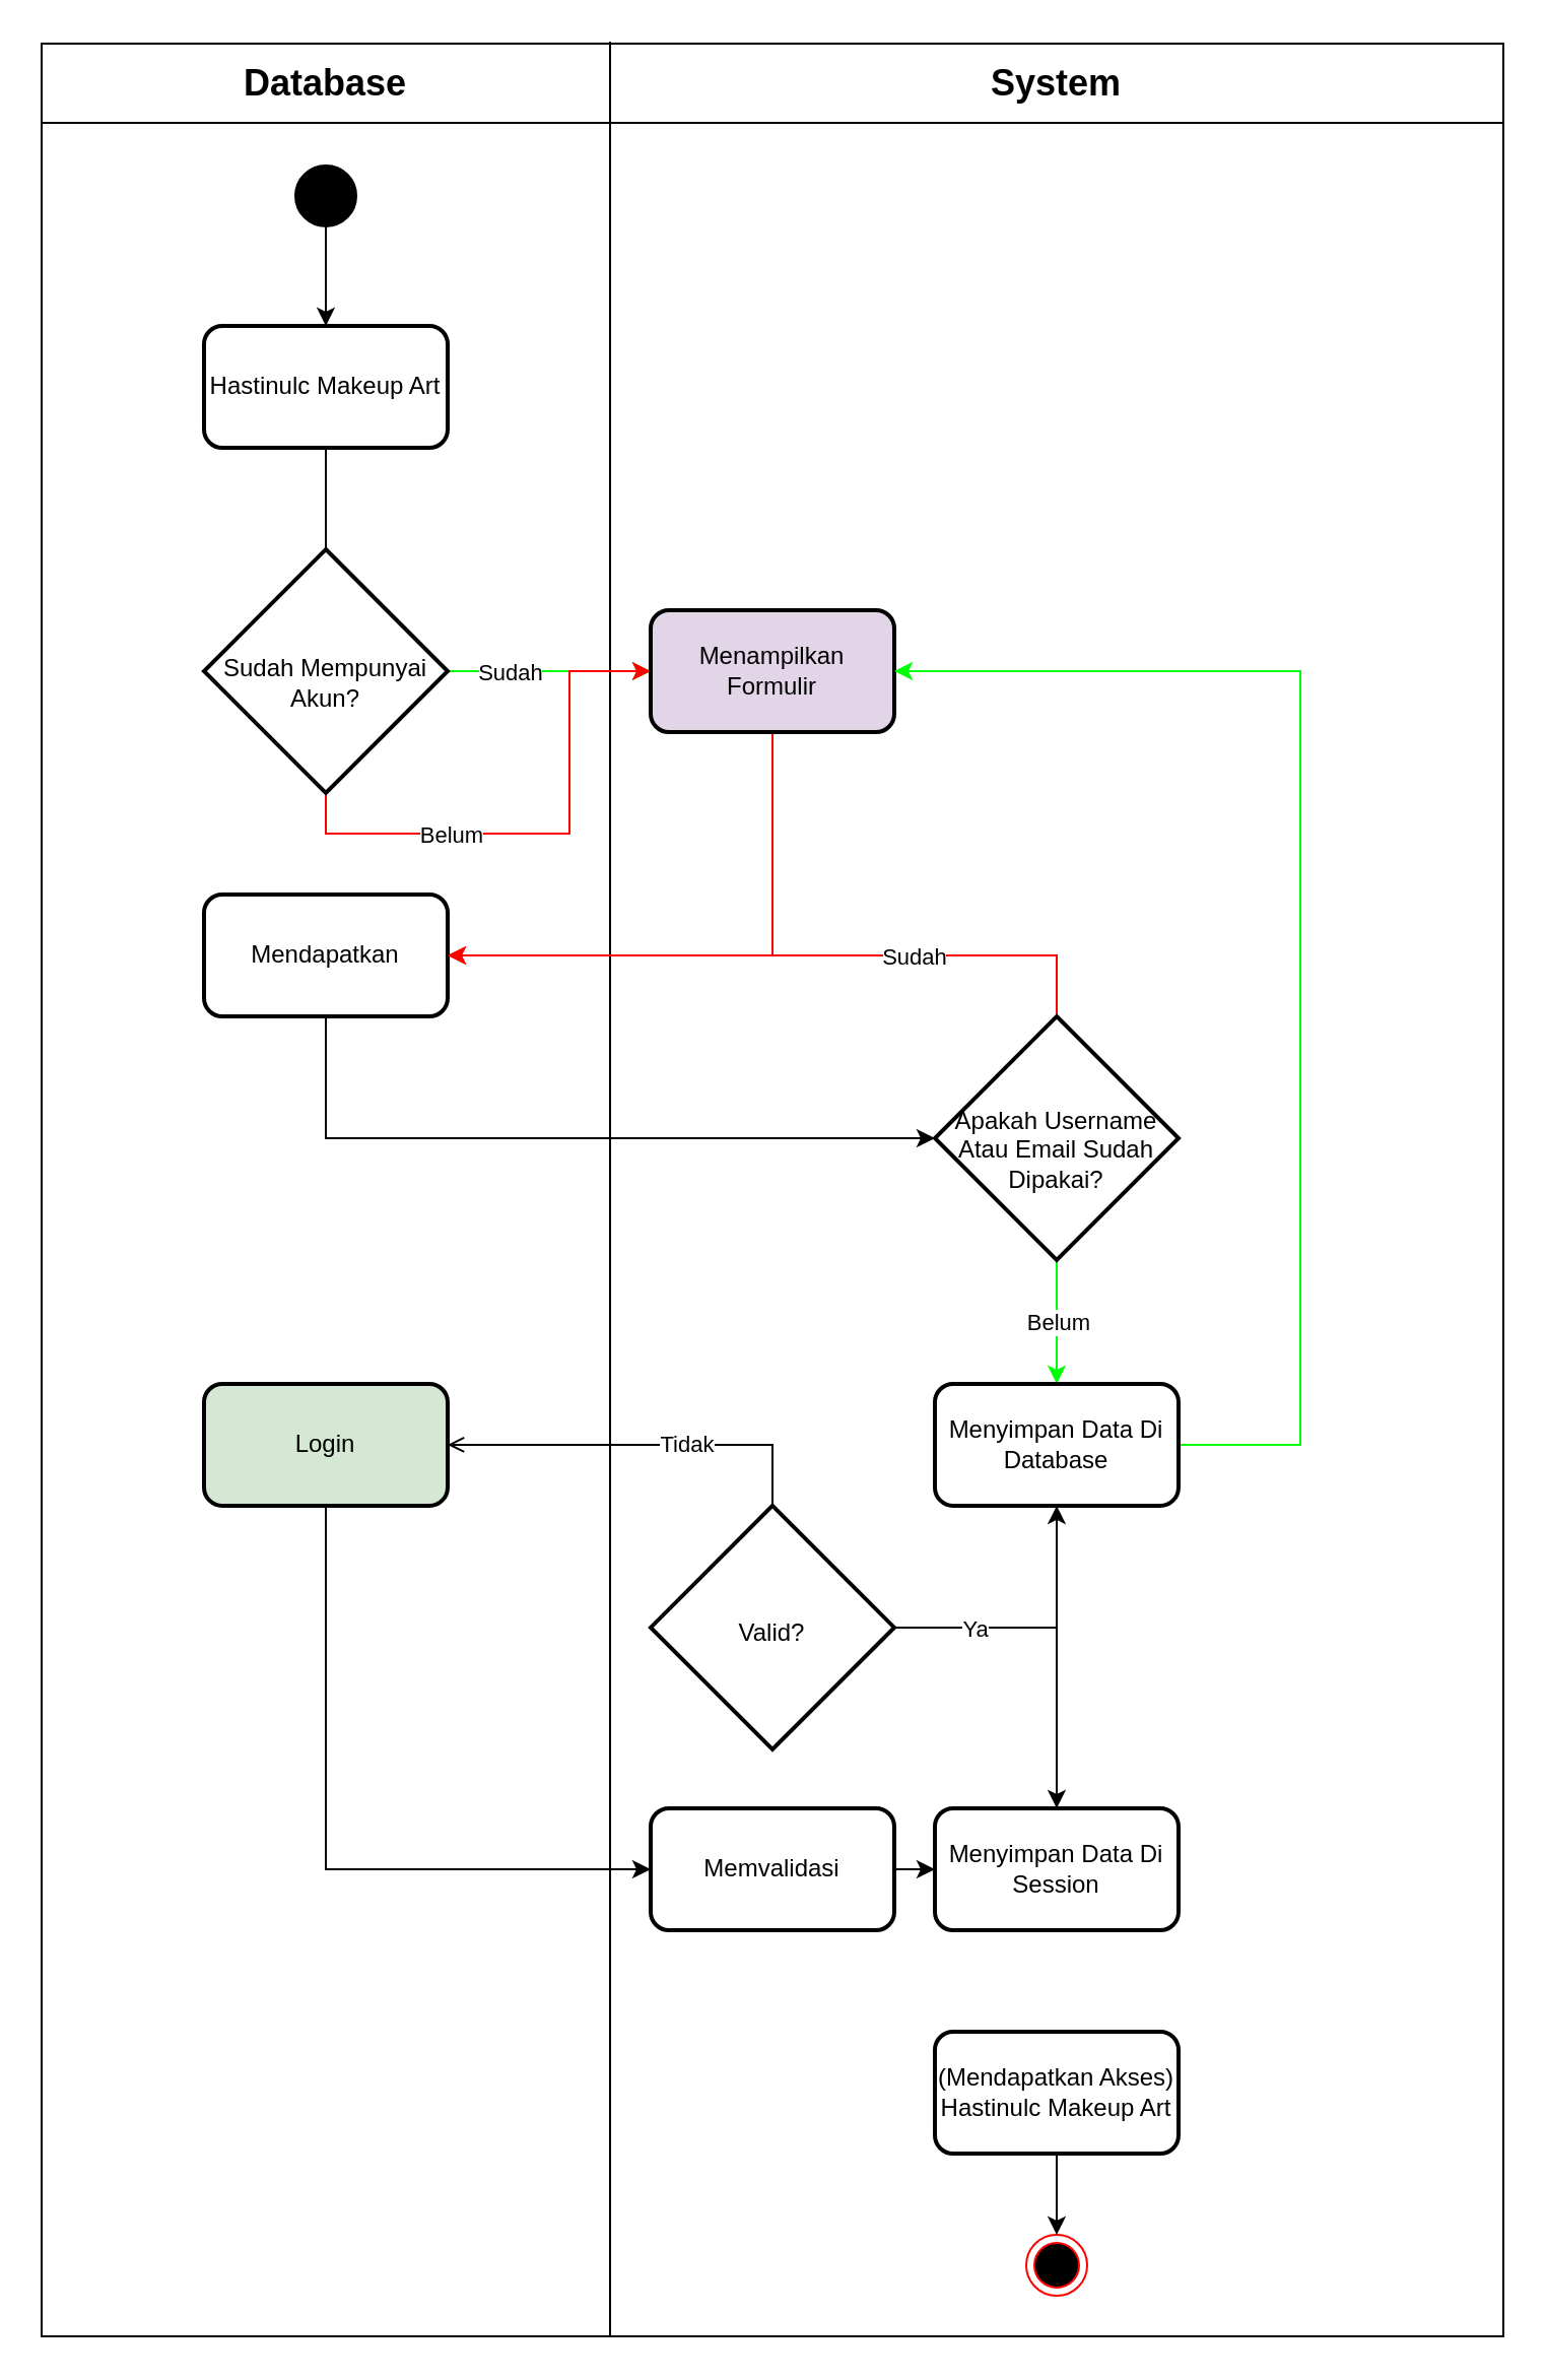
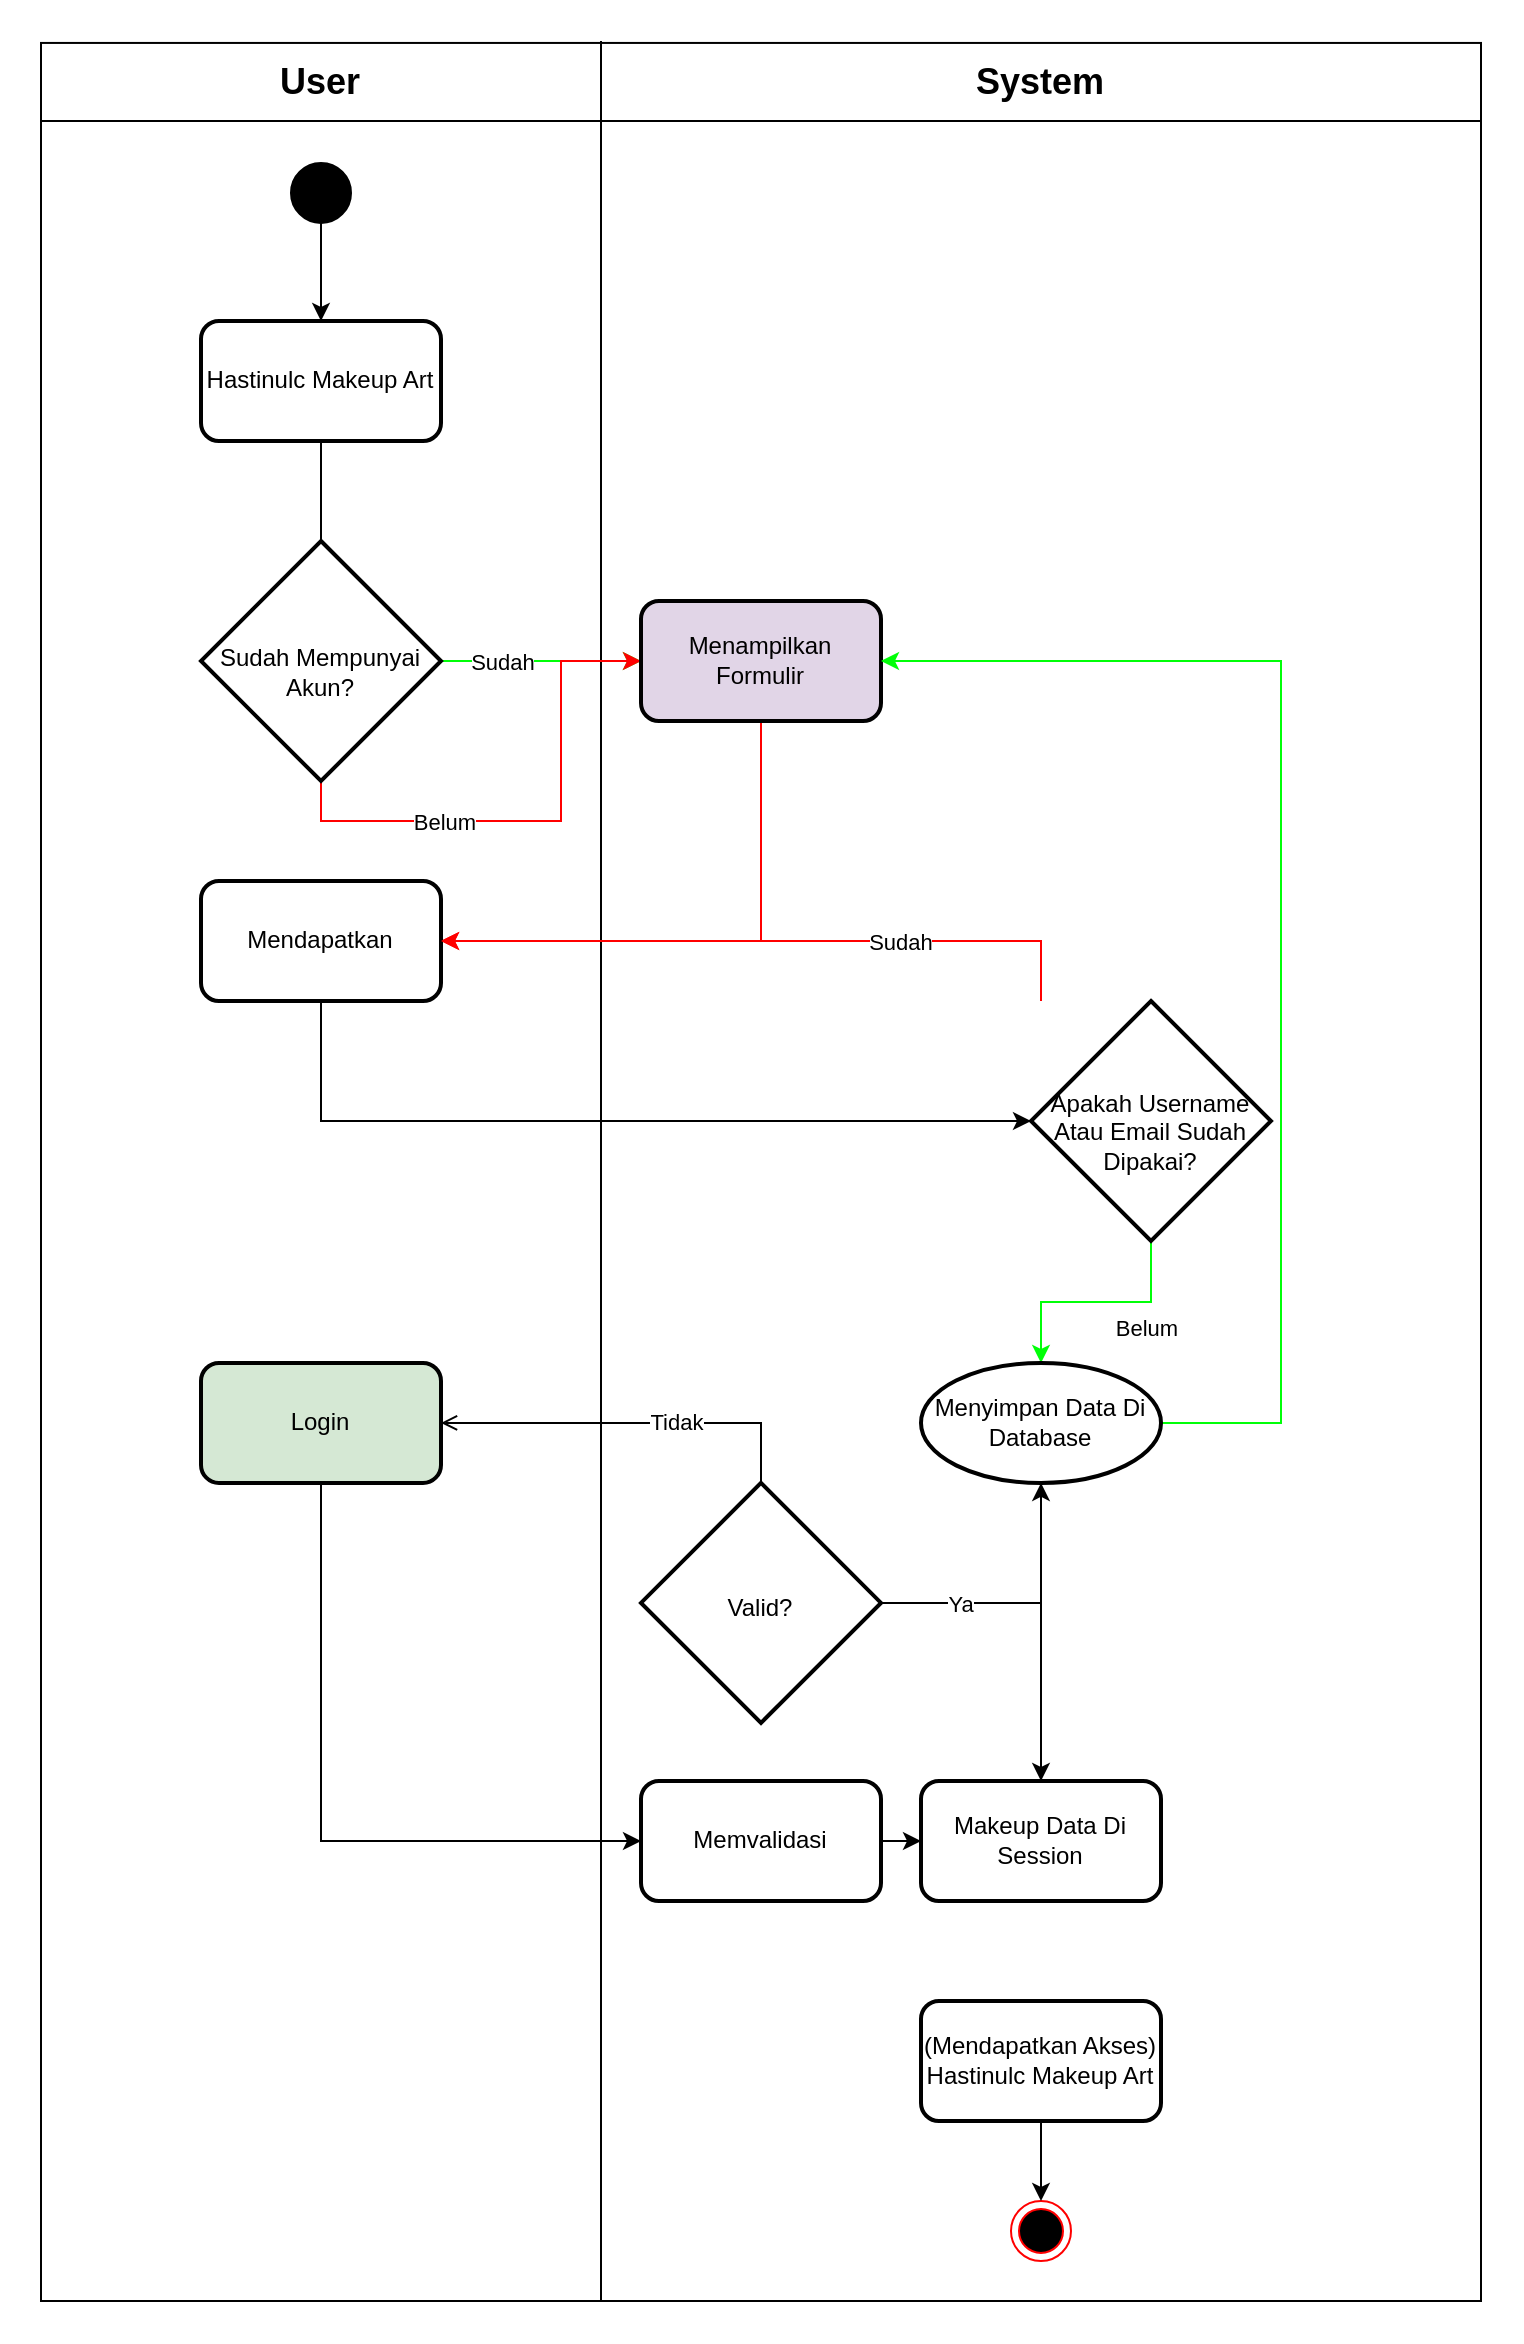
  <mxCell id="0" />
  <mxCell id="1" parent="0" />
  <mxCell id="2" value="" style="rounded=0;whiteSpace=wrap;html=1;" parent="1" vertex="1"><mxGeometry x="20" y="20.97" width="720" height="1129.03" as="geometry" /></mxCell>
  <mxCell id="3" value="" style="endArrow=none;html=1;rounded=0;" parent="1" edge="1"><mxGeometry width="50" height="50" relative="1" as="geometry"><mxPoint x="300" y="1150" as="sourcePoint" /><mxPoint x="300" y="20" as="targetPoint" /></mxGeometry></mxCell>
  <mxCell id="4" value="" style="endArrow=none;html=1;rounded=0;" parent="1" edge="1"><mxGeometry width="50" height="50" relative="1" as="geometry"><mxPoint x="20" y="60" as="sourcePoint" /><mxPoint x="740" y="60" as="targetPoint" /><Array as="points"><mxPoint x="370" y="60" /></Array></mxGeometry></mxCell>
- <mxCell id="5" value="Database" style="text;html=1;align=center;verticalAlign=middle;whiteSpace=wrap;rounded=0;fontSize=18;fontStyle=1" parent="1" vertex="1"><mxGeometry x="20" y="20.97" width="280" height="40" as="geometry" /></mxCell>
+ <mxCell id="5" value="User" style="text;html=1;align=center;verticalAlign=middle;whiteSpace=wrap;rounded=0;fontSize=18;fontStyle=1" parent="1" vertex="1"><mxGeometry x="20" y="20.97" width="280" height="40" as="geometry" /></mxCell>
  <mxCell id="6" value="" style="edgeStyle=orthogonalEdgeStyle;rounded=0;orthogonalLoop=1;jettySize=auto;html=1;" edge="1" parent="1" source="7" target="16"><mxGeometry relative="1" as="geometry" /></mxCell>
  <mxCell id="7" value="" style="ellipse;whiteSpace=wrap;html=1;aspect=fixed;labelBackgroundColor=none;fillColor=#000000;" parent="1" vertex="1"><mxGeometry x="145" y="80.97" width="30" height="30" as="geometry" /></mxCell>
  <mxCell id="8" style="edgeStyle=orthogonalEdgeStyle;rounded=0;orthogonalLoop=1;jettySize=auto;html=1;exitX=1;exitY=0.5;exitDx=0;exitDy=0;exitPerimeter=0;fillColor=#d5e8d4;strokeColor=#00FF08;" edge="1" parent="1" source="12" target="20"><mxGeometry relative="1" as="geometry" /></mxCell>
  <mxCell id="9" value="Sudah" style="edgeLabel;html=1;align=center;verticalAlign=middle;resizable=0;points=[];" vertex="1" connectable="0" parent="8"><mxGeometry x="-0.479" y="3" relative="1" as="geometry"><mxPoint x="4" y="3" as="offset" /></mxGeometry></mxCell>
  <mxCell id="10" style="edgeStyle=orthogonalEdgeStyle;rounded=0;orthogonalLoop=1;jettySize=auto;html=1;entryX=0;entryY=0.5;entryDx=0;entryDy=0;fillColor=#f8cecc;strokeColor=#FF0000;" edge="1" parent="1" source="12" target="20"><mxGeometry relative="1" as="geometry"><Array as="points"><mxPoint x="160" y="410" /><mxPoint x="280" y="410" /><mxPoint x="280" y="330" /></Array></mxGeometry></mxCell>
  <mxCell id="11" value="Belum" style="edgeLabel;html=1;align=center;verticalAlign=middle;resizable=0;points=[];" vertex="1" connectable="0" parent="10"><mxGeometry x="-0.603" relative="1" as="geometry"><mxPoint x="29" as="offset" /></mxGeometry></mxCell>
  <mxCell id="12" value="Sudah Mempunyai Akun?" style="strokeWidth=2;html=1;shape=mxgraph.flowchart.decision;whiteSpace=wrap;spacingTop=12;" parent="1" vertex="1"><mxGeometry x="100" y="270" width="120" height="120" as="geometry" /></mxCell>
  <mxCell id="13" value="" style="ellipse;html=1;shape=endState;fillColor=#000000;strokeColor=#ff0000;" parent="1" vertex="1"><mxGeometry x="505" y="1100" width="30" height="30" as="geometry" /></mxCell>
  <mxCell id="14" value="System" style="text;html=1;align=center;verticalAlign=middle;whiteSpace=wrap;rounded=0;fontSize=18;fontStyle=1" parent="1" vertex="1"><mxGeometry x="300" y="20.97" width="440" height="40" as="geometry" /></mxCell>
  <mxCell id="15" value="" style="edgeStyle=orthogonalEdgeStyle;rounded=0;orthogonalLoop=1;jettySize=auto;html=1;endArrow=none;" edge="1" parent="1" source="16" target="12"><mxGeometry relative="1" as="geometry" /></mxCell>
  <mxCell id="16" value="Hastinulc Makeup Art" style="rounded=1;whiteSpace=wrap;html=1;strokeWidth=2;" vertex="1" parent="1"><mxGeometry x="100" y="160" width="120" height="60" as="geometry" /></mxCell>
  <mxCell id="17" style="edgeStyle=orthogonalEdgeStyle;rounded=0;orthogonalLoop=1;jettySize=auto;html=1;entryX=0;entryY=0.5;entryDx=0;entryDy=0;" edge="1" parent="1" source="18" target="22"><mxGeometry relative="1" as="geometry"><Array as="points"><mxPoint x="160" y="920" /></Array></mxGeometry></mxCell>
  <mxCell id="18" value="Login" style="rounded=1;whiteSpace=wrap;html=1;strokeWidth=2;fillColor=#d5e8d4;" vertex="1" parent="1"><mxGeometry x="100" y="680.97" width="120" height="60" as="geometry" /></mxCell>
  <mxCell id="19" style="edgeStyle=orthogonalEdgeStyle;rounded=0;orthogonalLoop=1;jettySize=auto;html=1;entryX=1;entryY=0.5;entryDx=0;entryDy=0;fillColor=#f8cecc;strokeColor=#FF0000;" edge="1" parent="1" source="20" target="23"><mxGeometry relative="1" as="geometry"><Array as="points"><mxPoint x="380" y="470" /></Array></mxGeometry></mxCell>
  <mxCell id="20" value="Menampilkan Formulir" style="rounded=1;whiteSpace=wrap;html=1;strokeWidth=2;fillColor=#e1d5e7;" vertex="1" parent="1"><mxGeometry x="320" y="300" width="120" height="60" as="geometry" /></mxCell>
  <mxCell id="21" value="" style="edgeStyle=orthogonalEdgeStyle;rounded=0;orthogonalLoop=1;jettySize=auto;html=1;" edge="1" parent="1" source="22" target="40"><mxGeometry relative="1" as="geometry" /></mxCell>
  <mxCell id="22" value="Memvalidasi" style="rounded=1;whiteSpace=wrap;html=1;strokeWidth=2;" vertex="1" parent="1"><mxGeometry x="320" y="890" width="120" height="60" as="geometry" /></mxCell>
  <mxCell id="23" value="Mendapatkan" style="rounded=1;whiteSpace=wrap;html=1;strokeWidth=2;" vertex="1" parent="1"><mxGeometry x="100" y="440" width="120" height="60" as="geometry" /></mxCell>
  <mxCell id="24" style="edgeStyle=orthogonalEdgeStyle;rounded=0;orthogonalLoop=1;jettySize=auto;html=1;entryX=1;entryY=0.5;entryDx=0;entryDy=0;strokeColor=#FF0000;" edge="1" parent="1" source="28" target="23"><mxGeometry relative="1" as="geometry"><Array as="points"><mxPoint x="520" y="470" /></Array></mxGeometry></mxCell>
  <mxCell id="25" value="Sudah" style="edgeLabel;html=1;align=center;verticalAlign=middle;resizable=0;points=[];" vertex="1" connectable="0" parent="24"><mxGeometry x="-0.386" y="-1" relative="1" as="geometry"><mxPoint y="1" as="offset" /></mxGeometry></mxCell>
  <mxCell id="26" value="" style="edgeStyle=orthogonalEdgeStyle;rounded=0;orthogonalLoop=1;jettySize=auto;html=1;strokeColor=#00FF08;" edge="1" parent="1" source="28" target="31"><mxGeometry relative="1" as="geometry" /></mxCell>
  <mxCell id="27" value="Belum" style="edgeLabel;html=1;align=center;verticalAlign=middle;resizable=0;points=[];" vertex="1" connectable="0" parent="26"><mxGeometry x="-0.431" relative="1" as="geometry"><mxPoint y="13" as="offset" /></mxGeometry></mxCell>
- <mxCell id="28" value="&lt;font&gt;Apakah Username Atau Email Sudah Dipakai?&lt;/font&gt;" style="strokeWidth=2;html=1;shape=mxgraph.flowchart.decision;whiteSpace=wrap;spacingTop=12;" vertex="1" parent="1"><mxGeometry x="460" y="500" width="120" height="120" as="geometry" /></mxCell>
+ <mxCell id="28" value="&lt;font&gt;Apakah Username Atau Email Sudah Dipakai?&lt;/font&gt;" style="strokeWidth=2;html=1;shape=mxgraph.flowchart.decision;whiteSpace=wrap;spacingTop=12;" vertex="1" parent="1"><mxGeometry x="515" y="500" width="120" height="120" as="geometry" /></mxCell>
  <mxCell id="29" style="edgeStyle=orthogonalEdgeStyle;rounded=0;orthogonalLoop=1;jettySize=auto;html=1;exitX=0.5;exitY=1;exitDx=0;exitDy=0;entryX=0;entryY=0.5;entryDx=0;entryDy=0;entryPerimeter=0;" edge="1" parent="1" source="23" target="28"><mxGeometry relative="1" as="geometry" /></mxCell>
  <mxCell id="30" style="edgeStyle=orthogonalEdgeStyle;rounded=0;orthogonalLoop=1;jettySize=auto;html=1;exitX=1;exitY=0.5;exitDx=0;exitDy=0;entryX=1;entryY=0.5;entryDx=0;entryDy=0;strokeColor=#00FF08;" edge="1" parent="1" source="31" target="20"><mxGeometry relative="1" as="geometry"><Array as="points"><mxPoint x="640" y="711" /><mxPoint x="640" y="330" /></Array></mxGeometry></mxCell>
- <mxCell id="31" value="Menyimpan Data Di Database" style="rounded=1;whiteSpace=wrap;html=1;strokeWidth=2;" vertex="1" parent="1"><mxGeometry x="460" y="680.97" width="120" height="60" as="geometry" /></mxCell>
+ <mxCell id="31" value="Menyimpan Data Di Database" style="ellipse;whiteSpace=wrap;html=1;strokeWidth=2;" vertex="1" parent="1"><mxGeometry x="460" y="680.97" width="120" height="60" as="geometry" /></mxCell>
  <mxCell id="32" style="edgeStyle=orthogonalEdgeStyle;rounded=0;orthogonalLoop=1;jettySize=auto;html=1;exitX=0.5;exitY=0;exitDx=0;exitDy=0;exitPerimeter=0;entryX=1;entryY=0.5;entryDx=0;entryDy=0;endArrow=open;" edge="1" parent="1" source="36" target="18"><mxGeometry relative="1" as="geometry"><Array as="points"><mxPoint x="380" y="711" /></Array></mxGeometry></mxCell>
  <mxCell id="33" value="Tidak" style="edgeLabel;html=1;align=center;verticalAlign=middle;resizable=0;points=[];" vertex="1" connectable="0" parent="32"><mxGeometry x="-0.244" relative="1" as="geometry"><mxPoint as="offset" /></mxGeometry></mxCell>
  <mxCell id="34" style="edgeStyle=orthogonalEdgeStyle;rounded=0;orthogonalLoop=1;jettySize=auto;html=1;entryX=0.5;entryY=0;entryDx=0;entryDy=0;" edge="1" parent="1" source="36" target="40"><mxGeometry relative="1" as="geometry" /></mxCell>
  <mxCell id="35" value="Ya" style="edgeLabel;html=1;align=center;verticalAlign=middle;resizable=0;points=[];" vertex="1" connectable="0" parent="34"><mxGeometry x="-0.651" relative="1" as="geometry"><mxPoint x="10" as="offset" /></mxGeometry></mxCell>
  <mxCell id="36" value="&lt;font&gt;Valid?&lt;/font&gt;" style="strokeWidth=2;html=1;shape=mxgraph.flowchart.decision;whiteSpace=wrap;spacingTop=6;spacing=2;" vertex="1" parent="1"><mxGeometry x="320" y="740.97" width="120" height="120" as="geometry" /></mxCell>
  <mxCell id="37" value="" style="edgeStyle=orthogonalEdgeStyle;rounded=0;orthogonalLoop=1;jettySize=auto;html=1;" edge="1" parent="1" source="38" target="13"><mxGeometry relative="1" as="geometry" /></mxCell>
  <mxCell id="38" value="&lt;div&gt;(Mendapatkan Akses)&lt;/div&gt;Hastinulc Makeup Art" style="rounded=1;whiteSpace=wrap;html=1;strokeWidth=2;" vertex="1" parent="1"><mxGeometry x="460" y="1000" width="120" height="60" as="geometry" /></mxCell>
  <mxCell id="39" value="" style="edgeStyle=orthogonalEdgeStyle;rounded=0;orthogonalLoop=1;jettySize=auto;html=1;" edge="1" parent="1" source="40" target="31"><mxGeometry relative="1" as="geometry" /></mxCell>
- <mxCell id="40" value="Menyimpan Data Di Session" style="rounded=1;whiteSpace=wrap;html=1;strokeWidth=2;" vertex="1" parent="1"><mxGeometry x="460" y="890" width="120" height="60" as="geometry" /></mxCell>
+ <mxCell id="40" value="Makeup Data Di Session" style="rounded=1;whiteSpace=wrap;html=1;strokeWidth=2;" vertex="1" parent="1"><mxGeometry x="460" y="890" width="120" height="60" as="geometry" /></mxCell>
